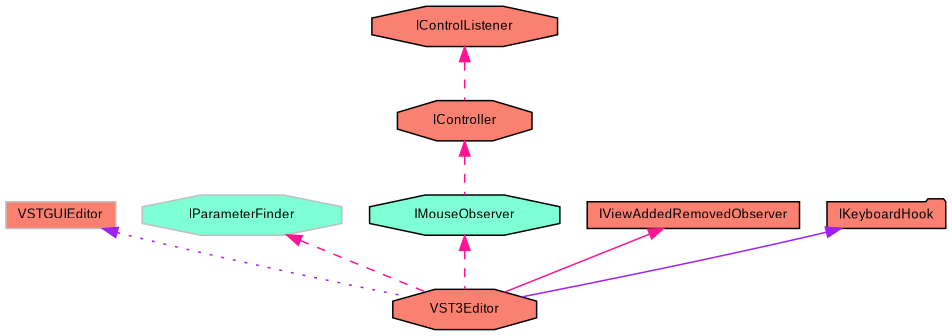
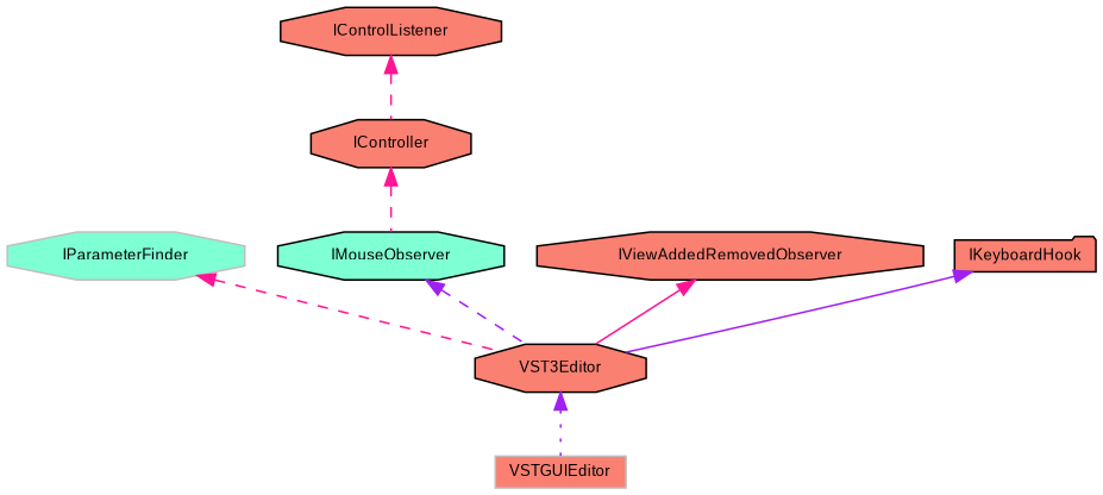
  digraph {
    rankdir=TB
    node [color=black fillcolor=salmon fontname=Arial fontsize=9 shape=octagon style=filled]
    edge [color=deeppink dir=back fontname=Arial fontsize=9 labelfontname=Arial labelfontsize=9 style=dashed]
    n1 [fontcolor=black height=0.2 label=VST3Editor width=0.4]
    n2 [color=grey75 height=0.2 label=VSTGUIEditor shape=box width=0.4]
    n3 [color=grey75 fillcolor=aquamarine height=0.2 label=IParameterFinder width=0.4]
    n4 [height=0.2 label=IController width=0.4]
    n5 [fillcolor=aquamarine height=0.2 label=IMouseObserver width=0.4]
    n6 [height=0.2 label=IControlListener width=0.4]
-   n7 [height=0.2 label=IViewAddedRemovedObserver shape=box width=0.4]
+   n7 [height=0.2 label=IViewAddedRemovedObserver width=0.4]
    n8 [height=0.2 label=IKeyboardHook shape=folder width=0.4]
-   n2 -> n1 [color=purple style=dotted]
+   n1 -> n2 [color=purple style=dotted]
    n3 -> n1
    n4 -> n5
-   n5 -> n1
+   n5 -> n1 [color=purple]
    n6 -> n4
    n7 -> n1 [style=solid]
    n8 -> n1 [color=purple style=solid]
  }
